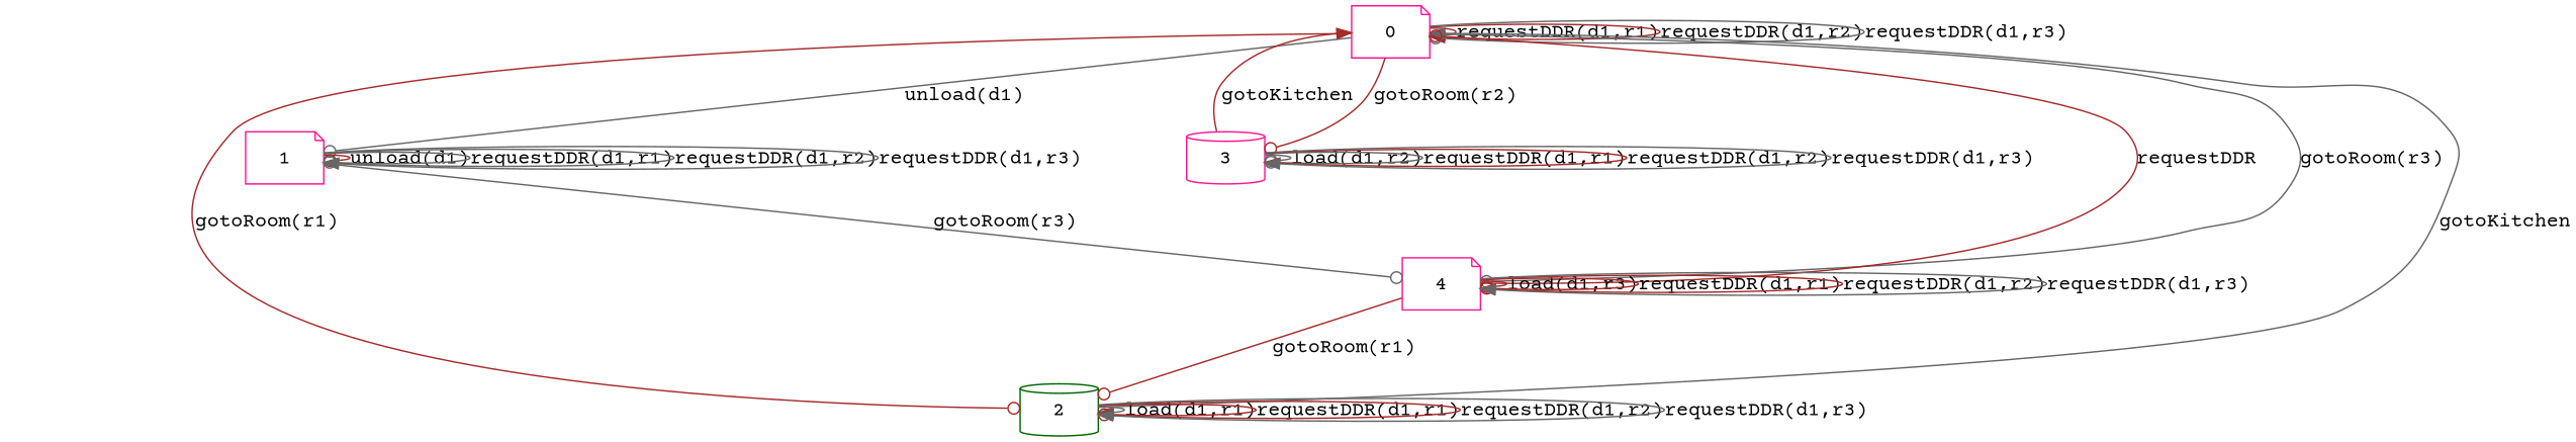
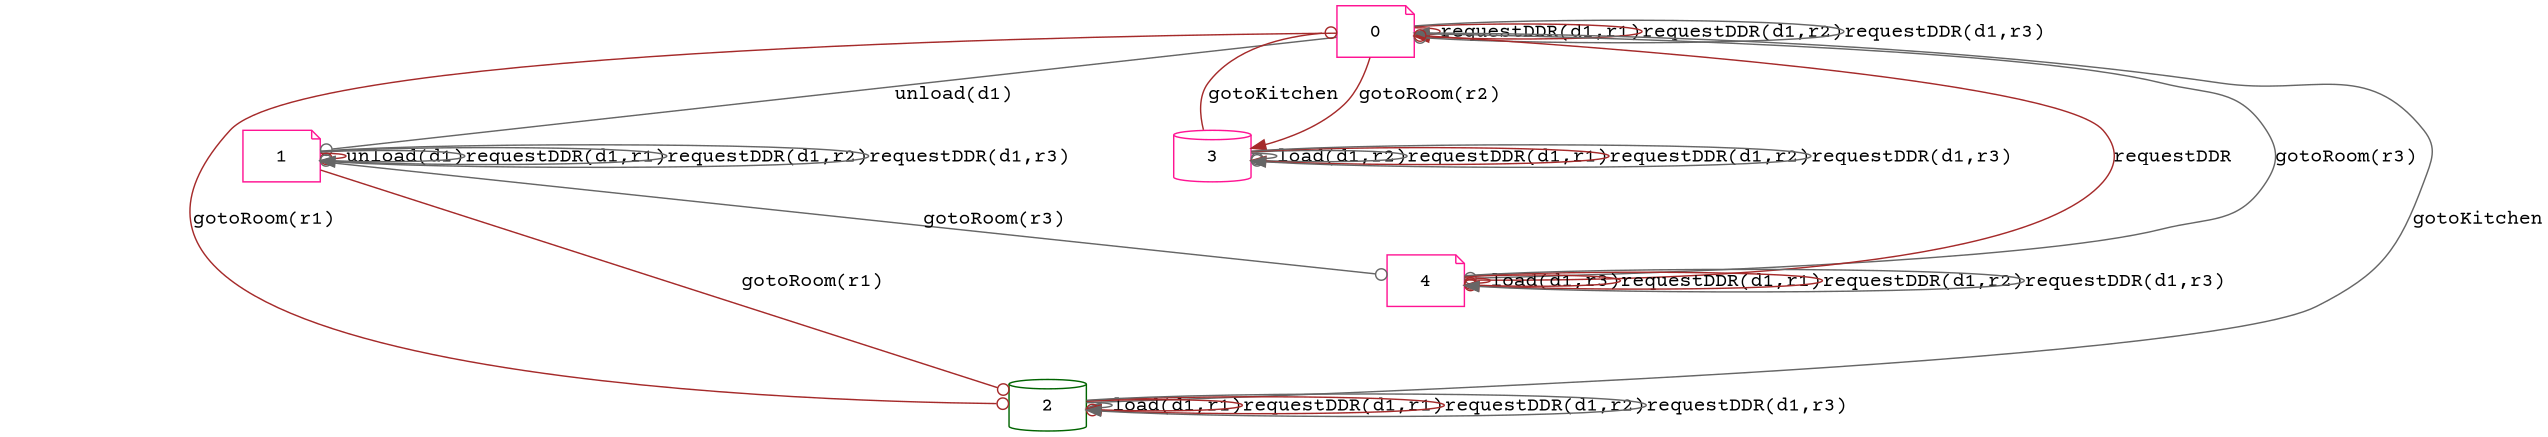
  digraph {
    fontname="Courier Prime"
    node [color=deeppink fontname="Courier Prime" shape=note]
    edge [arrowhead=odot color=brown fontname="Courier Prime"]
    0
    1
    2 [color=darkgreen shape=cylinder]
    3 [shape=cylinder]
    4
    0 -> 0 [arrowhead=normal label="requestDDR(d1,r1)"]
    0 -> 0 [arrowhead=normal label="requestDDR(d1,r2)"]
    0 -> 0 [color=gray40 label="requestDDR(d1,r3)"]
    0 -> 1 [color=gray40 label="unload(d1)"]
    0 -> 2 [label="gotoRoom(r1)"]
-   0 -> 3 [label="gotoRoom(r2)"]
+   0 -> 3 [arrowhead=normal label="gotoRoom(r2)"]
    0 -> 4 [color=gray40 label="gotoRoom(r3)"]
    1 -> 1 [label="unload(d1)"]
    1 -> 1 [color=gray40 label="requestDDR(d1,r1)"]
    1 -> 1 [arrowhead=normal color=gray40 label="requestDDR(d1,r2)"]
    1 -> 1 [arrowhead=normal color=gray40 label="requestDDR(d1,r3)"]
-   4 -> 2 [label="gotoRoom(r1)"]
+   1 -> 2 [label="gotoRoom(r1)"]
    1 -> 4 [color=gray40 label="gotoRoom(r3)"]
    2 -> 0 [arrowhead=normal color=gray40 label=gotoKitchen]
    2 -> 2 [arrowhead=normal color=gray40 label="load(d1,r1)"]
    2 -> 2 [arrowhead=normal label="requestDDR(d1,r1)"]
    2 -> 2 [label="requestDDR(d1,r2)"]
    2 -> 2 [arrowhead=normal color=gray40 label="requestDDR(d1,r3)"]
-   3 -> 0 [arrowhead=normal label=gotoKitchen]
+   3 -> 0 [label=gotoKitchen]
    3 -> 3 [color=gray40 label="load(d1,r2)"]
    3 -> 3 [color=gray40 label="requestDDR(d1,r1)"]
    3 -> 3 [arrowhead=normal label="requestDDR(d1,r2)"]
    3 -> 3 [arrowhead=normal color=gray40 label="requestDDR(d1,r3)"]
    4 -> 0 [label=requestDDR]
    4 -> 4 [label="load(d1,r3)"]
    4 -> 4 [label="requestDDR(d1,r1)"]
    4 -> 4 [arrowhead=normal label="requestDDR(d1,r2)"]
    4 -> 4 [arrowhead=normal color=gray40 label="requestDDR(d1,r3)"]
  }
